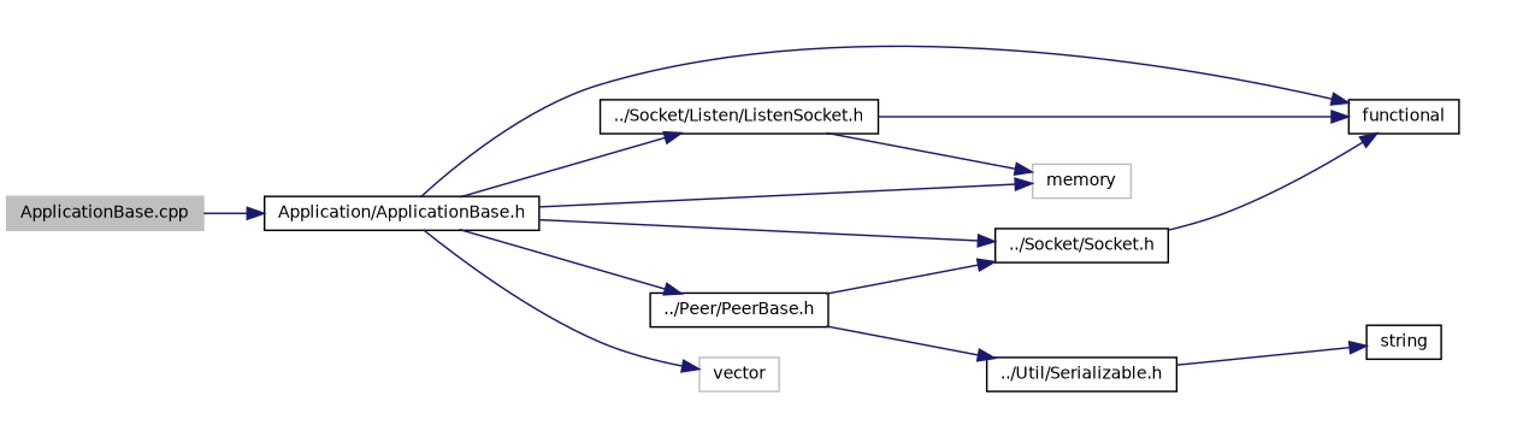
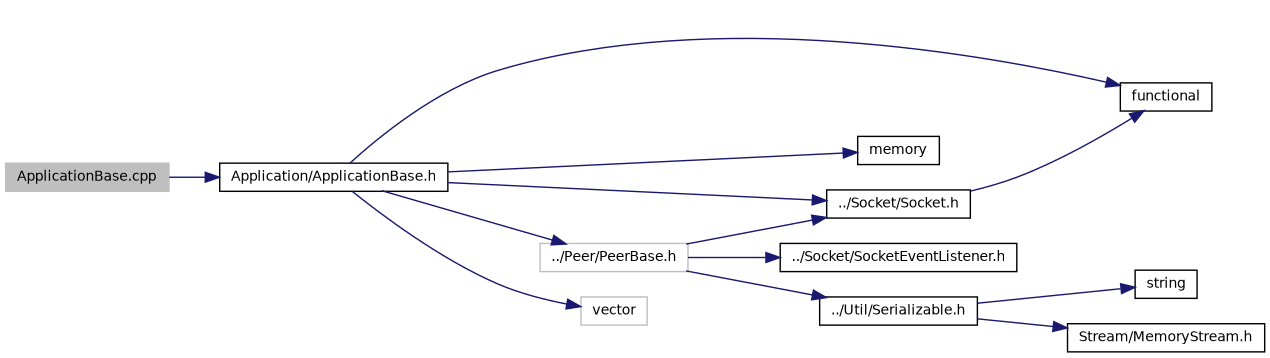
  digraph {
    rankdir=LR
    node [color=black fillcolor=white fontname=Helvetica fontsize=10 shape=record style=filled]
    edge [color=midnightblue fontname=Helvetica fontsize=10 labelfontname=Helvetica labelfontsize=10 style=solid]
    n1 [color=grey75 fillcolor=grey75 fontcolor=black height=0.2 label="ApplicationBase.cpp" width=0.4]
    n2 [height=0.2 label="Application/ApplicationBase.h" width=0.4]
    n3 [height=0.2 label="../Socket/Socket.h" width=0.4]
    n4 [height=0.2 label=functional width=0.4]
    n5 [color=grey75 height=0.2 label=vector width=0.4]
-   n6 [height=0.2 label="../Peer/PeerBase.h" width=0.4]
-   n7 [height=0.2 label="../Socket/Listen/ListenSocket.h" width=0.4]
-   n8 [color=grey75 height=0.2 label=memory width=0.4]
+   n6 [color=grey75 height=0.2 label="../Peer/PeerBase.h" width=0.4]
+   n8 [height=0.2 label=memory width=0.4]
+   n9 [height=0.2 label="../Socket/SocketEventListener.h" width=0.4]
    n10 [height=0.2 label="../Util/Serializable.h" width=0.4]
+   n11 [height=0.2 label="Stream/MemoryStream.h" width=0.4]
    n12 [height=0.2 label=string width=0.4]
    n1 -> n2
    n2 -> n3
    n2 -> n4
    n2 -> n5
    n2 -> n6
-   n2 -> n7
    n2 -> n8
    n3 -> n4
    n6 -> n3
+   n6 -> n9
    n6 -> n10
-   n7 -> n4
-   n7 -> n8
+   n10 -> n11
    n10 -> n12
  }
